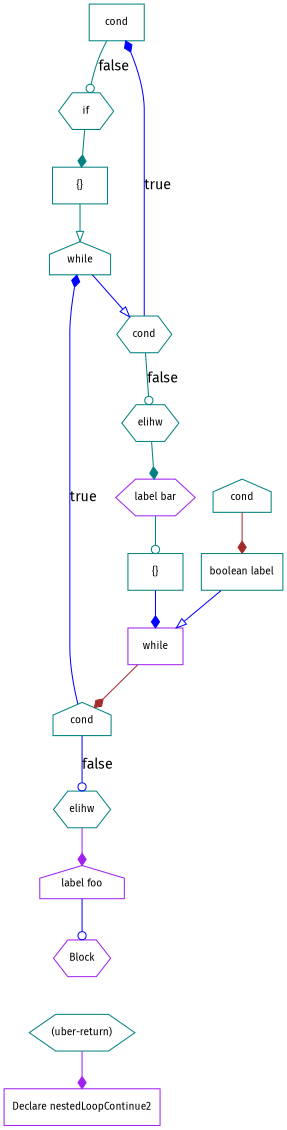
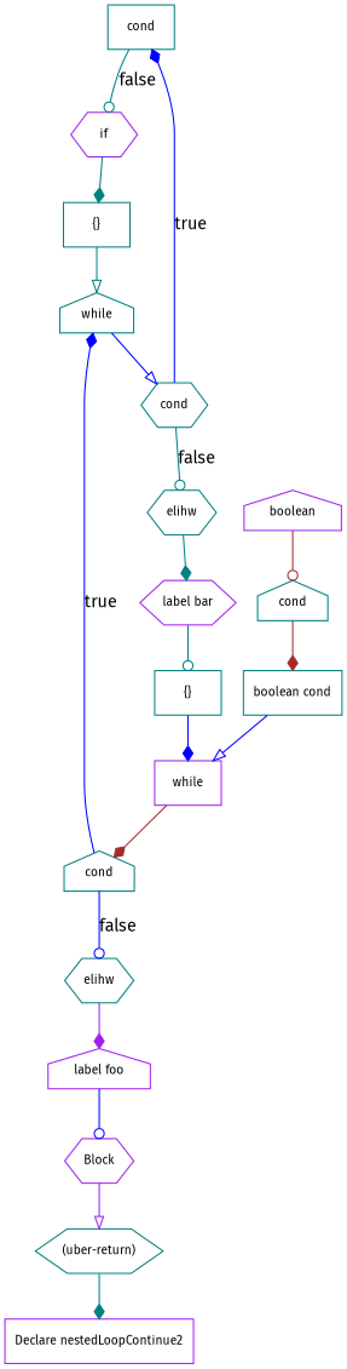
  digraph {
    fontname="Fira Sans"
    node [color=teal fontname="Fira Sans" fontsize=10 shape=hexagon]
    edge [arrowhead=diamond color=blue fontname="Fira Sans"]
    n1 [label=cond shape=box]
-   n2 [label=if]
+   n2 [color=purple label=if]
    n3 [label="{}" shape=box]
    n4 [label=while shape=house]
    n5 [label=cond]
    n6 [label=elihw]
    n7 [color=purple label="label bar"]
    n8 [label="{}" shape=box]
    n9 [color=purple label=while shape=box]
    n10 [label=cond shape=house]
    n11 [label=elihw]
    n12 [color=purple label="label foo" shape=house]
    n13 [color=purple label=Block]
    n14 [label="(uber-return)"]
    n15 [label=cond shape=house]
-   n16 [label="boolean label" shape=box]
+   n16 [label="boolean cond" shape=box]
+   n17 [color=purple label=boolean shape=house]
    n18 [color=purple label="Declare nestedLoopContinue2" shape=box]
    n1 -> n2 [arrowhead=odot color=teal label=false]
    n2 -> n3 [color=teal]
    n3 -> n4 [arrowhead=onormal color=teal]
    n4 -> n5 [arrowhead=onormal]
    n5 -> n1 [label=true]
    n5 -> n6 [arrowhead=odot color=teal label=false]
    n6 -> n7 [color=teal]
    n7 -> n8 [arrowhead=odot color=teal]
    n8 -> n9
    n9 -> n10 [color=brown]
    n10 -> n4 [label=true]
    n10 -> n11 [arrowhead=odot label=false]
    n11 -> n12 [color=purple]
    n12 -> n13 [arrowhead=odot]
-   n14 -> n18 [color=purple]
+   n13 -> n14 [arrowhead=onormal color=purple]
+   n14 -> n18 [color=teal]
    n15 -> n16 [color=brown]
    n16 -> n9 [arrowhead=onormal]
+   n17 -> n15 [arrowhead=odot color=brown]
  }
